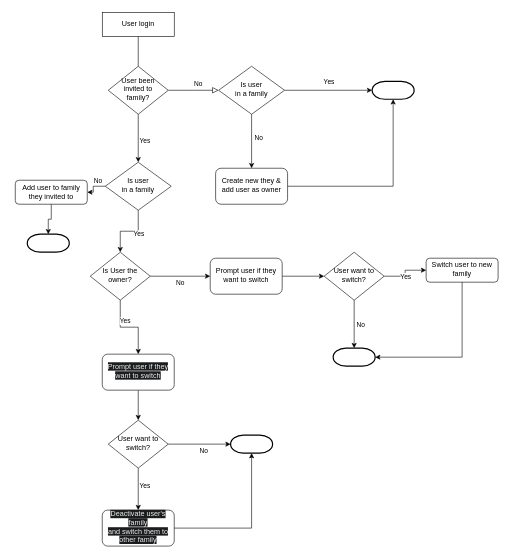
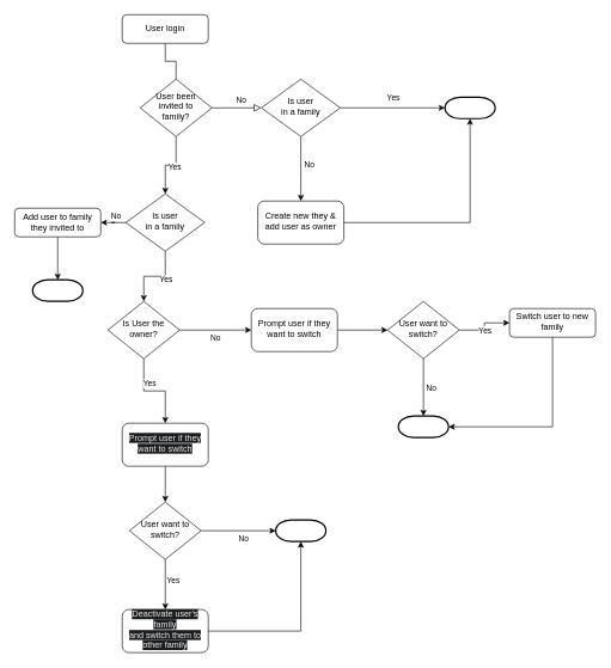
  <mxCell id="0" />
  <mxCell id="1" parent="0" />
  <mxCell id="2" value="" style="rounded=0;html=1;jettySize=auto;orthogonalLoop=1;fontSize=11;endArrow=none;endFill=0;endSize=8;strokeWidth=1;shadow=0;labelBackgroundColor=none;edgeStyle=orthogonalEdgeStyle;" parent="1" source="3" target="7" edge="1"><mxGeometry relative="1" as="geometry" /></mxCell>
- <mxCell id="3" value="User login" style="whiteSpace=wrap;html=1;fontSize=12;glass=0;strokeWidth=1;shadow=0;rounded=0;" parent="1" vertex="1"><mxGeometry x="170" y="20" width="120" height="40" as="geometry" /></mxCell>
+ <mxCell id="3" value="User login" style="rounded=1;whiteSpace=wrap;html=1;fontSize=12;glass=0;strokeWidth=1;shadow=0;" parent="1" vertex="1"><mxGeometry x="170" y="20" width="120" height="40" as="geometry" /></mxCell>
  <mxCell id="4" value="No" style="edgeStyle=orthogonalEdgeStyle;rounded=0;html=1;jettySize=auto;orthogonalLoop=1;fontSize=11;endArrow=block;endFill=0;endSize=8;strokeWidth=1;shadow=0;labelBackgroundColor=none;entryX=0;entryY=0.5;entryDx=0;entryDy=0;" parent="1" source="7" edge="1"><mxGeometry x="0.198" y="10" relative="1" as="geometry"><mxPoint as="offset" /><mxPoint x="364" y="150" as="targetPoint" /></mxGeometry></mxCell>
  <mxCell id="5" value="" style="edgeStyle=orthogonalEdgeStyle;rounded=0;orthogonalLoop=1;jettySize=auto;html=1;" edge="1" parent="1" source="7" target="16"><mxGeometry relative="1" as="geometry" /></mxCell>
  <mxCell id="6" value="Yes" style="edgeLabel;html=1;align=center;verticalAlign=middle;resizable=0;points=[];" vertex="1" connectable="0" parent="5"><mxGeometry x="0.075" y="2" relative="1" as="geometry"><mxPoint x="8" as="offset" /></mxGeometry></mxCell>
- <mxCell id="7" value="User been&lt;br&gt;invited to &lt;br&gt;family?" style="rhombus;whiteSpace=wrap;html=1;shadow=0;fontFamily=Helvetica;fontSize=12;align=center;strokeWidth=1;spacing=6;spacingTop=-4;" parent="1" vertex="1"><mxGeometry x="180" y="110" width="100" height="80" as="geometry" /></mxCell>
+ <mxCell id="7" value="User been&lt;br&gt;invited to &lt;br&gt;family?" style="rhombus;whiteSpace=wrap;html=1;shadow=0;fontFamily=Helvetica;fontSize=12;align=center;strokeWidth=1;spacing=6;spacingTop=-4;" parent="1" vertex="1"><mxGeometry x="195" y="110" width="100" height="80" as="geometry" /></mxCell>
  <mxCell id="8" value="Yes" style="edgeStyle=orthogonalEdgeStyle;rounded=0;orthogonalLoop=1;jettySize=auto;html=1;" edge="1" parent="1" source="11" target="26"><mxGeometry x="-0.111" y="10" relative="1" as="geometry"><mxPoint as="offset" /></mxGeometry></mxCell>
  <mxCell id="9" value="" style="edgeStyle=orthogonalEdgeStyle;rounded=0;orthogonalLoop=1;jettySize=auto;html=1;" edge="1" parent="1" source="11" target="28"><mxGeometry relative="1" as="geometry" /></mxCell>
  <mxCell id="10" value="No" style="edgeLabel;html=1;align=center;verticalAlign=middle;resizable=0;points=[];" vertex="1" connectable="0" parent="9"><mxGeometry x="-0.029" y="-1" relative="1" as="geometry"><mxPoint y="9" as="offset" /></mxGeometry></mxCell>
  <mxCell id="11" value="Is User the&lt;br&gt;owner?" style="rhombus;whiteSpace=wrap;html=1;shadow=0;fontFamily=Helvetica;fontSize=12;align=center;strokeWidth=1;spacing=6;spacingTop=-4;" parent="1" vertex="1"><mxGeometry x="150" y="420" width="100" height="80" as="geometry" /></mxCell>
  <mxCell id="12" style="edgeStyle=orthogonalEdgeStyle;rounded=0;orthogonalLoop=1;jettySize=auto;html=1;entryX=0.5;entryY=0;entryDx=0;entryDy=0;" edge="1" parent="1" source="16" target="11"><mxGeometry relative="1" as="geometry" /></mxCell>
  <mxCell id="13" value="Yes" style="edgeLabel;html=1;align=center;verticalAlign=middle;resizable=0;points=[];" vertex="1" connectable="0" parent="12"><mxGeometry x="-0.171" y="4" relative="1" as="geometry"><mxPoint x="6" as="offset" /></mxGeometry></mxCell>
  <mxCell id="14" style="edgeStyle=orthogonalEdgeStyle;rounded=0;orthogonalLoop=1;jettySize=auto;html=1;entryX=1;entryY=0.5;entryDx=0;entryDy=0;" edge="1" parent="1" source="16" target="40"><mxGeometry relative="1" as="geometry" /></mxCell>
  <mxCell id="15" value="No" style="edgeLabel;html=1;align=center;verticalAlign=middle;resizable=0;points=[];" vertex="1" connectable="0" parent="14"><mxGeometry x="-0.181" y="1" relative="1" as="geometry"><mxPoint x="3" y="-11" as="offset" /></mxGeometry></mxCell>
  <mxCell id="16" value="Is user&lt;br&gt;in a family" style="rhombus;whiteSpace=wrap;html=1;shadow=0;strokeWidth=1;spacing=6;spacingTop=-4;" vertex="1" parent="1"><mxGeometry x="175" y="270" width="110" height="80" as="geometry" /></mxCell>
  <mxCell id="17" value="" style="edgeStyle=orthogonalEdgeStyle;rounded=0;orthogonalLoop=1;jettySize=auto;html=1;" edge="1" parent="1" source="21" target="23"><mxGeometry relative="1" as="geometry" /></mxCell>
  <mxCell id="18" value="No&lt;br&gt;" style="edgeLabel;html=1;align=center;verticalAlign=middle;resizable=0;points=[];" vertex="1" connectable="0" parent="17"><mxGeometry x="-0.156" y="3" relative="1" as="geometry"><mxPoint x="8" as="offset" /></mxGeometry></mxCell>
  <mxCell id="19" style="edgeStyle=orthogonalEdgeStyle;rounded=0;orthogonalLoop=1;jettySize=auto;html=1;" edge="1" parent="1" source="21" target="24"><mxGeometry relative="1" as="geometry" /></mxCell>
  <mxCell id="20" value="Yes&lt;br&gt;" style="edgeLabel;html=1;align=center;verticalAlign=middle;resizable=0;points=[];" vertex="1" connectable="0" parent="19"><mxGeometry y="2" relative="1" as="geometry"><mxPoint y="-13" as="offset" /></mxGeometry></mxCell>
  <mxCell id="21" value="Is user&lt;br&gt;in a family" style="rhombus;whiteSpace=wrap;html=1;shadow=0;strokeWidth=1;spacing=6;spacingTop=-4;" vertex="1" parent="1"><mxGeometry x="364" y="110" width="110" height="80" as="geometry" /></mxCell>
  <mxCell id="22" style="edgeStyle=orthogonalEdgeStyle;rounded=0;orthogonalLoop=1;jettySize=auto;html=1;entryX=0.5;entryY=1;entryDx=0;entryDy=0;entryPerimeter=0;" edge="1" parent="1" source="23" target="24"><mxGeometry relative="1" as="geometry"><mxPoint x="660" y="170" as="targetPoint" /></mxGeometry></mxCell>
  <mxCell id="23" value="Create new they &amp;amp;&lt;br&gt;add user as owner" style="rounded=1;whiteSpace=wrap;html=1;shadow=0;strokeWidth=1;spacing=6;spacingTop=-4;" vertex="1" parent="1"><mxGeometry x="359" y="280" width="120" height="60" as="geometry" /></mxCell>
  <mxCell id="24" value="" style="strokeWidth=2;html=1;shape=mxgraph.flowchart.terminator;whiteSpace=wrap;" vertex="1" parent="1"><mxGeometry x="620" y="135" width="70" height="30" as="geometry" /></mxCell>
  <mxCell id="25" style="edgeStyle=orthogonalEdgeStyle;rounded=0;orthogonalLoop=1;jettySize=auto;html=1;entryX=0.5;entryY=0;entryDx=0;entryDy=0;" edge="1" parent="1" source="26" target="35"><mxGeometry relative="1" as="geometry" /></mxCell>
  <mxCell id="26" value="&lt;meta charset=&quot;utf-8&quot;&gt;&lt;span style=&quot;color: rgb(240, 240, 240); font-family: Helvetica; font-size: 12px; font-style: normal; font-variant-ligatures: normal; font-variant-caps: normal; font-weight: 400; letter-spacing: normal; orphans: 2; text-align: center; text-indent: 0px; text-transform: none; widows: 2; word-spacing: 0px; -webkit-text-stroke-width: 0px; background-color: rgb(27, 29, 30); text-decoration-thickness: initial; text-decoration-style: initial; text-decoration-color: initial; float: none; display: inline !important;&quot;&gt;Prompt user if they want to switch&lt;/span&gt;" style="rounded=1;whiteSpace=wrap;html=1;shadow=0;strokeWidth=1;spacing=6;spacingTop=-4;" vertex="1" parent="1"><mxGeometry x="170" y="590" width="120" height="60" as="geometry" /></mxCell>
  <mxCell id="27" style="edgeStyle=orthogonalEdgeStyle;rounded=0;orthogonalLoop=1;jettySize=auto;html=1;entryX=0;entryY=0.5;entryDx=0;entryDy=0;" edge="1" parent="1" source="28" target="31"><mxGeometry relative="1" as="geometry" /></mxCell>
  <mxCell id="28" value="Prompt user if they want to switch" style="rounded=1;whiteSpace=wrap;html=1;shadow=0;strokeWidth=1;spacing=6;spacingTop=-4;" vertex="1" parent="1"><mxGeometry x="350" y="430" width="120" height="60" as="geometry" /></mxCell>
  <mxCell id="29" style="edgeStyle=orthogonalEdgeStyle;rounded=0;orthogonalLoop=1;jettySize=auto;html=1;entryX=0;entryY=0.5;entryDx=0;entryDy=0;" edge="1" parent="1" source="31" target="32"><mxGeometry relative="1" as="geometry" /></mxCell>
  <mxCell id="30" value="Yes" style="edgeLabel;html=1;align=center;verticalAlign=middle;resizable=0;points=[];" vertex="1" connectable="0" parent="29"><mxGeometry x="0.114" y="-1" relative="1" as="geometry"><mxPoint y="9" as="offset" /></mxGeometry></mxCell>
  <mxCell id="31" value="User want to switch?" style="rhombus;whiteSpace=wrap;html=1;shadow=0;fontFamily=Helvetica;fontSize=12;align=center;strokeWidth=1;spacing=6;spacingTop=-4;" vertex="1" parent="1"><mxGeometry x="540" y="420" width="100" height="80" as="geometry" /></mxCell>
  <mxCell id="32" value="Switch user to new&lt;br&gt;family" style="rounded=1;whiteSpace=wrap;html=1;shadow=0;strokeWidth=1;spacing=6;spacingTop=-4;" vertex="1" parent="1"><mxGeometry x="710" y="430" width="120" height="40" as="geometry" /></mxCell>
  <mxCell id="33" style="edgeStyle=orthogonalEdgeStyle;rounded=0;orthogonalLoop=1;jettySize=auto;html=1;entryX=0.5;entryY=0;entryDx=0;entryDy=0;" edge="1" parent="1" source="35" target="39"><mxGeometry relative="1" as="geometry" /></mxCell>
  <mxCell id="34" value="Yes" style="edgeLabel;html=1;align=center;verticalAlign=middle;resizable=0;points=[];" vertex="1" connectable="0" parent="33"><mxGeometry x="-0.171" y="-1" relative="1" as="geometry"><mxPoint x="11" as="offset" /></mxGeometry></mxCell>
  <mxCell id="35" value="User want to switch?" style="rhombus;whiteSpace=wrap;html=1;shadow=0;fontFamily=Helvetica;fontSize=12;align=center;strokeWidth=1;spacing=6;spacingTop=-4;" vertex="1" parent="1"><mxGeometry x="180" y="700" width="100" height="80" as="geometry" /></mxCell>
  <mxCell id="36" value="" style="strokeWidth=2;html=1;shape=mxgraph.flowchart.terminator;whiteSpace=wrap;" vertex="1" parent="1"><mxGeometry x="384" y="725" width="70" height="30" as="geometry" /></mxCell>
  <mxCell id="37" style="edgeStyle=orthogonalEdgeStyle;rounded=0;orthogonalLoop=1;jettySize=auto;html=1;entryX=0;entryY=0.5;entryDx=0;entryDy=0;entryPerimeter=0;" edge="1" parent="1" source="35" target="36"><mxGeometry relative="1" as="geometry" /></mxCell>
  <mxCell id="38" value="No" style="edgeLabel;html=1;align=center;verticalAlign=middle;resizable=0;points=[];" vertex="1" connectable="0" parent="37"><mxGeometry x="0.111" relative="1" as="geometry"><mxPoint y="10" as="offset" /></mxGeometry></mxCell>
  <mxCell id="39" value="&lt;span style=&quot;color: rgb(240, 240, 240); font-family: Helvetica; font-size: 12px; font-style: normal; font-variant-ligatures: normal; font-variant-caps: normal; font-weight: 400; letter-spacing: normal; orphans: 2; text-align: center; text-indent: 0px; text-transform: none; widows: 2; word-spacing: 0px; -webkit-text-stroke-width: 0px; background-color: rgb(27, 29, 30); text-decoration-thickness: initial; text-decoration-style: initial; text-decoration-color: initial; float: none; display: inline !important;&quot;&gt;Deactivate user's family&lt;br&gt;and switch them to other family&lt;br&gt;&lt;/span&gt;" style="rounded=1;whiteSpace=wrap;html=1;shadow=0;strokeWidth=1;spacing=6;spacingTop=-4;" vertex="1" parent="1"><mxGeometry x="170" y="850" width="120" height="60" as="geometry" /></mxCell>
- <mxCell id="40" value="Add user to family they invited to" style="rounded=1;whiteSpace=wrap;html=1;fontSize=12;glass=0;strokeWidth=1;shadow=0;" vertex="1" parent="1"><mxGeometry x="25" y="300" width="120" height="40" as="geometry" /></mxCell>
+ <mxCell id="40" value="Add user to family they invited to" style="rounded=1;whiteSpace=wrap;html=1;fontSize=12;glass=0;strokeWidth=1;shadow=0;" vertex="1" parent="1"><mxGeometry x="20" y="290" width="120" height="40" as="geometry" /></mxCell>
  <mxCell id="41" value="" style="strokeWidth=2;html=1;shape=mxgraph.flowchart.terminator;whiteSpace=wrap;" vertex="1" parent="1"><mxGeometry x="45" y="390" width="70" height="30" as="geometry" /></mxCell>
  <mxCell id="42" style="edgeStyle=orthogonalEdgeStyle;rounded=0;orthogonalLoop=1;jettySize=auto;html=1;entryX=0.5;entryY=0;entryDx=0;entryDy=0;entryPerimeter=0;" edge="1" parent="1" source="40" target="41"><mxGeometry relative="1" as="geometry" /></mxCell>
  <mxCell id="43" value="" style="strokeWidth=2;html=1;shape=mxgraph.flowchart.terminator;whiteSpace=wrap;" vertex="1" parent="1"><mxGeometry x="555" y="580" width="70" height="30" as="geometry" /></mxCell>
  <mxCell id="44" style="edgeStyle=orthogonalEdgeStyle;rounded=0;orthogonalLoop=1;jettySize=auto;html=1;entryX=0.5;entryY=0;entryDx=0;entryDy=0;entryPerimeter=0;" edge="1" parent="1" source="31" target="43"><mxGeometry relative="1" as="geometry" /></mxCell>
  <mxCell id="45" value="No" style="edgeLabel;html=1;align=center;verticalAlign=middle;resizable=0;points=[];" vertex="1" connectable="0" parent="44"><mxGeometry y="3" relative="1" as="geometry"><mxPoint x="7" as="offset" /></mxGeometry></mxCell>
  <mxCell id="46" style="edgeStyle=orthogonalEdgeStyle;rounded=0;orthogonalLoop=1;jettySize=auto;html=1;entryX=1;entryY=0.5;entryDx=0;entryDy=0;entryPerimeter=0;" edge="1" parent="1" source="32" target="43"><mxGeometry relative="1" as="geometry"><Array as="points"><mxPoint x="770" y="595" /></Array></mxGeometry></mxCell>
  <mxCell id="47" style="edgeStyle=orthogonalEdgeStyle;rounded=0;orthogonalLoop=1;jettySize=auto;html=1;entryX=0.5;entryY=1;entryDx=0;entryDy=0;entryPerimeter=0;" edge="1" parent="1" source="39" target="36"><mxGeometry relative="1" as="geometry" /></mxCell>
